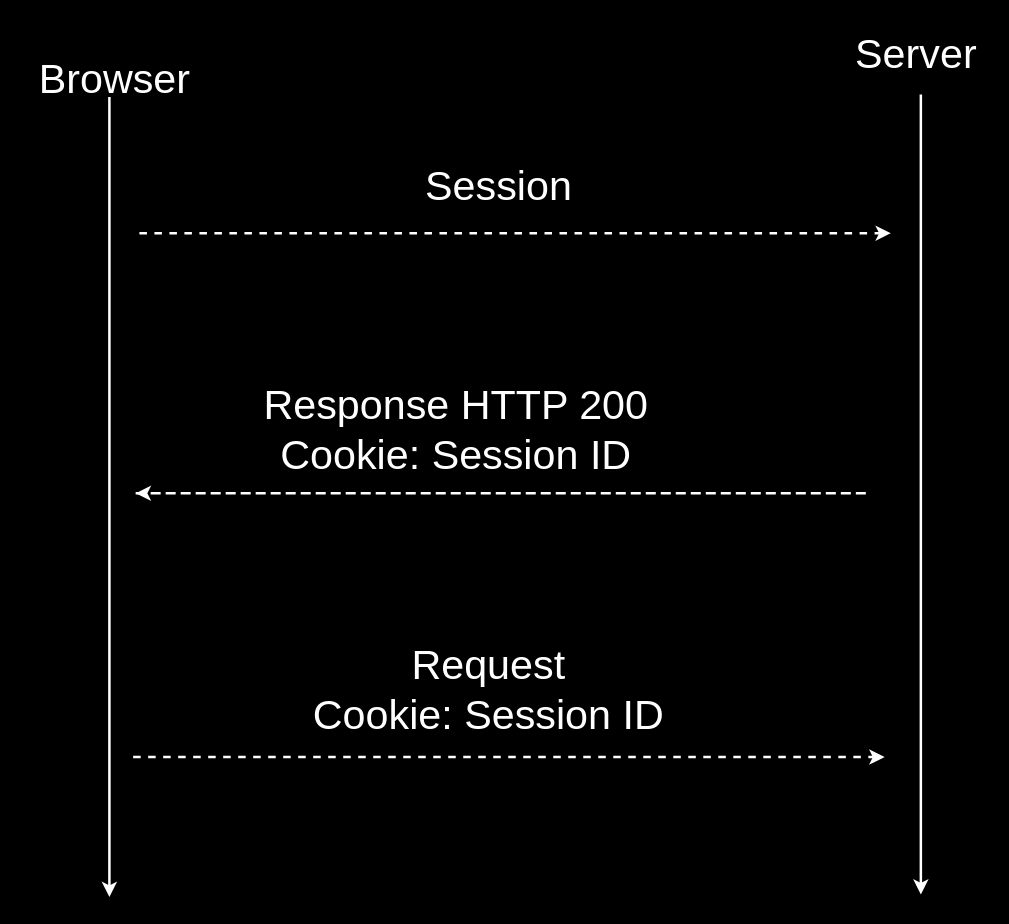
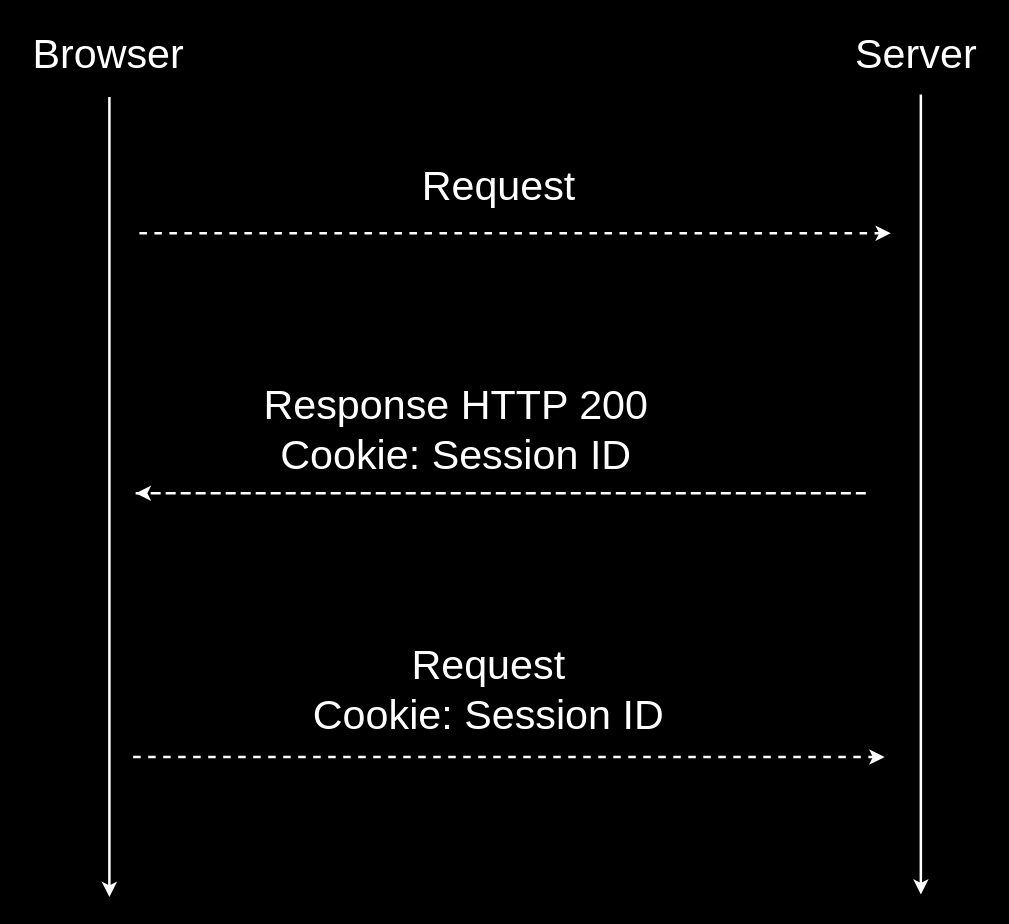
  <mxCell id="0" />
  <mxCell id="1" parent="0" />
  <mxCell id="2" value="" style="endArrow=classic;html=1;rounded=0;strokeWidth=2;strokeColor=#FFFFFF;" edge="1" parent="1"><mxGeometry width="50" height="50" relative="1" as="geometry"><mxPoint x="87" y="77" as="sourcePoint" /><mxPoint x="87" y="717" as="targetPoint" /></mxGeometry></mxCell>
  <mxCell id="3" value="" style="endArrow=classic;html=1;rounded=0;strokeWidth=2;strokeColor=#FFFFFF;" edge="1" parent="1"><mxGeometry width="50" height="50" relative="1" as="geometry"><mxPoint x="736" y="75" as="sourcePoint" /><mxPoint x="736" y="715" as="targetPoint" /></mxGeometry></mxCell>
  <mxCell id="4" value="" style="endArrow=classic;html=1;rounded=0;strokeColor=#FFFFFF;strokeWidth=2;dashed=1;" edge="1" parent="1"><mxGeometry width="50" height="50" relative="1" as="geometry"><mxPoint x="111" y="186" as="sourcePoint" /><mxPoint x="712" y="186" as="targetPoint" /></mxGeometry></mxCell>
  <mxCell id="5" value="" style="endArrow=classic;html=1;rounded=0;dashed=1;strokeColor=#FFFFFF;strokeWidth=2;" edge="1" parent="1"><mxGeometry width="50" height="50" relative="1" as="geometry"><mxPoint x="108" y="394" as="sourcePoint" /><mxPoint x="108" y="394" as="targetPoint" /><Array as="points"><mxPoint x="694" y="394" /></Array></mxGeometry></mxCell>
  <mxCell id="6" value="" style="endArrow=classic;html=1;rounded=0;strokeColor=#FFFFFF;strokeWidth=2;dashed=1;" edge="1" parent="1"><mxGeometry width="50" height="50" relative="1" as="geometry"><mxPoint x="106" y="605" as="sourcePoint" /><mxPoint x="707" y="605" as="targetPoint" /></mxGeometry></mxCell>
- <mxCell id="7" value="&lt;font color=&quot;#ffffff&quot;&gt;&lt;font style=&quot;font-size: 33px&quot;&gt;Session&lt;/font&gt;&lt;span style=&quot;font-size: 13px&quot;&gt;&amp;nbsp;&lt;/span&gt;&lt;/font&gt;" style="text;html=1;align=center;verticalAlign=middle;resizable=0;points=[];autosize=1;strokeColor=none;fillColor=none;" vertex="1" parent="1"><mxGeometry x="331" y="135" width="137" height="25" as="geometry" /></mxCell>
+ <mxCell id="7" value="&lt;font color=&quot;#ffffff&quot;&gt;&lt;font style=&quot;font-size: 33px&quot;&gt;Request&lt;/font&gt;&lt;span style=&quot;font-size: 13px&quot;&gt;&amp;nbsp;&lt;/span&gt;&lt;/font&gt;" style="text;html=1;align=center;verticalAlign=middle;resizable=0;points=[];autosize=1;strokeColor=none;fillColor=none;" vertex="1" parent="1"><mxGeometry x="331" y="135" width="137" height="25" as="geometry" /></mxCell>
  <mxCell id="8" value="Response HTTP 200&lt;br&gt;Cookie: Session ID" style="text;html=1;align=center;verticalAlign=middle;resizable=0;points=[];autosize=1;strokeColor=none;fillColor=none;fontSize=33;fontColor=#FFFFFF;" vertex="1" parent="1"><mxGeometry x="205" y="301" width="318" height="84" as="geometry" /></mxCell>
  <mxCell id="9" value="Request&lt;br&gt;Cookie: Session ID" style="text;html=1;align=center;verticalAlign=middle;resizable=0;points=[];autosize=1;strokeColor=none;fillColor=none;fontSize=33;fontColor=#FFFFFF;" vertex="1" parent="1"><mxGeometry x="244.5" y="509" width="291" height="84" as="geometry" /></mxCell>
- <mxCell id="10" value="Browser" style="text;html=1;align=center;verticalAlign=middle;resizable=0;points=[];autosize=1;strokeColor=none;fillColor=none;fontSize=33;fontColor=#FFFFFF;" vertex="1" parent="1"><mxGeometry x="25" y="40" width="131" height="44" as="geometry" /></mxCell>
+ <mxCell id="10" value="Browser" style="text;html=1;align=center;verticalAlign=middle;resizable=0;points=[];autosize=1;strokeColor=none;fillColor=none;fontSize=33;fontColor=#FFFFFF;" vertex="1" parent="1"><mxGeometry x="20" y="20" width="131" height="44" as="geometry" /></mxCell>
  <mxCell id="11" value="Server" style="text;html=1;align=center;verticalAlign=middle;resizable=0;points=[];autosize=1;strokeColor=none;fillColor=none;fontSize=33;fontColor=#FFFFFF;" vertex="1" parent="1"><mxGeometry x="678" y="20" width="107" height="44" as="geometry" /></mxCell>
